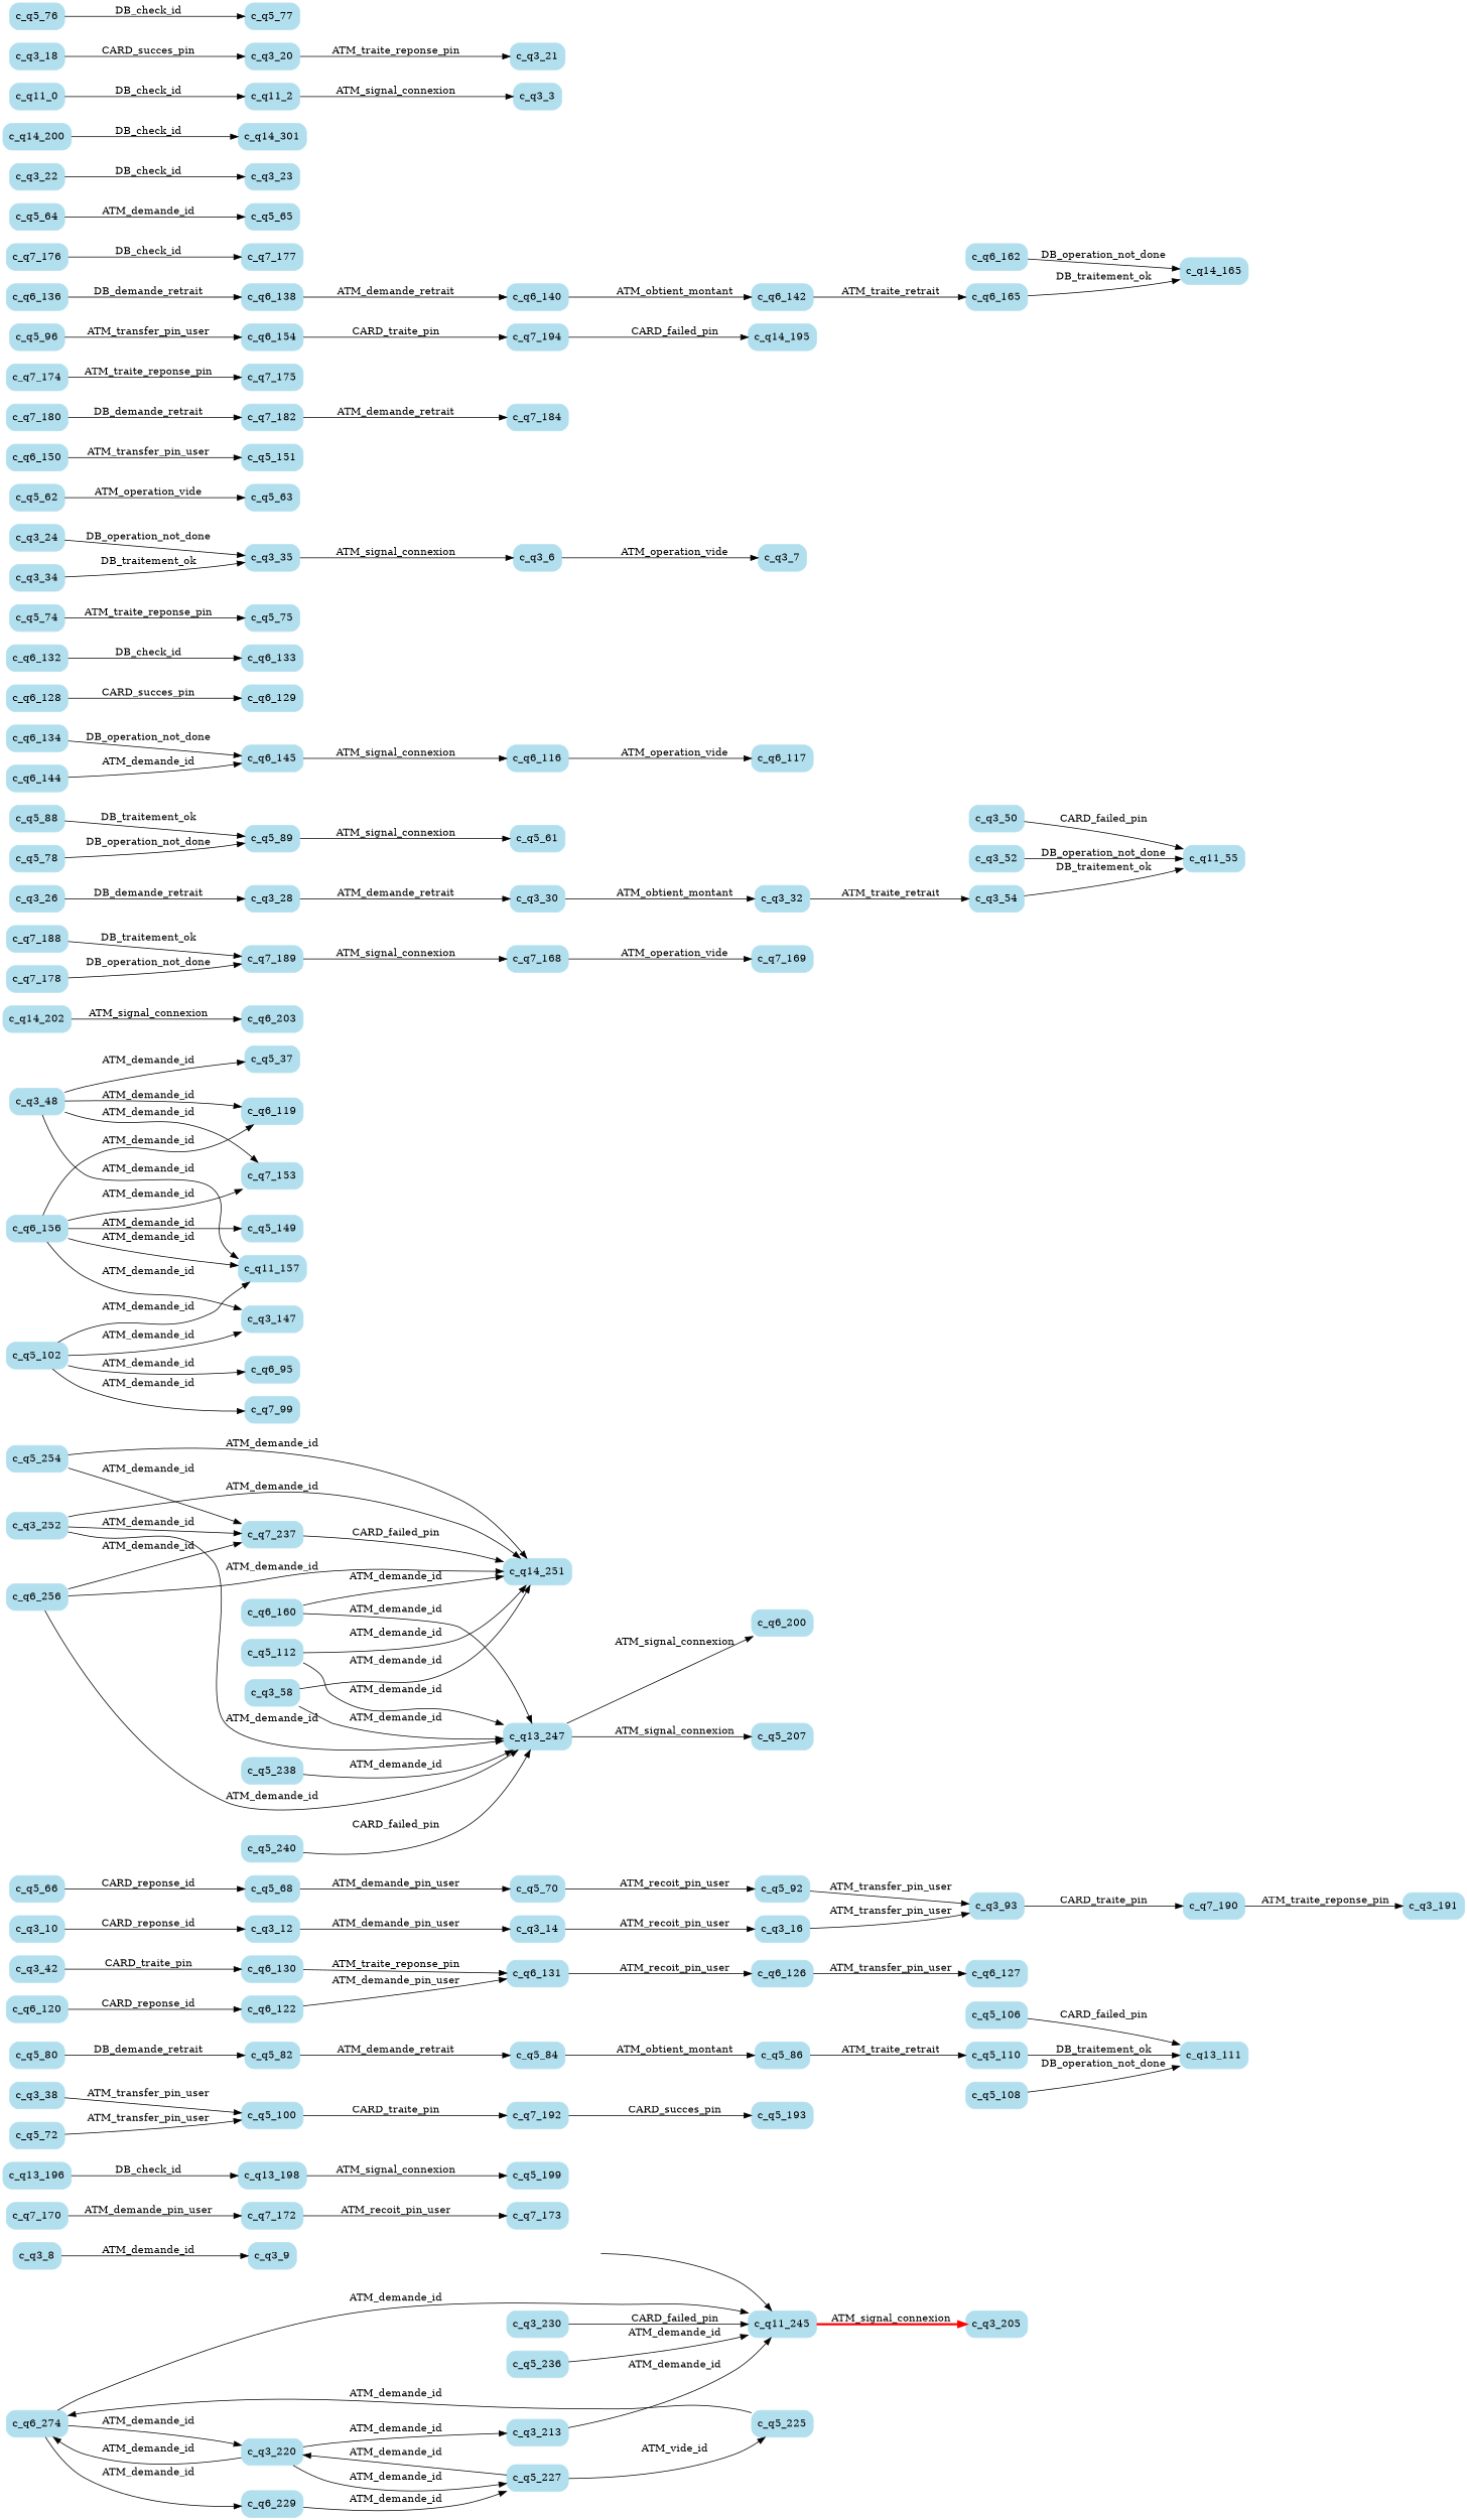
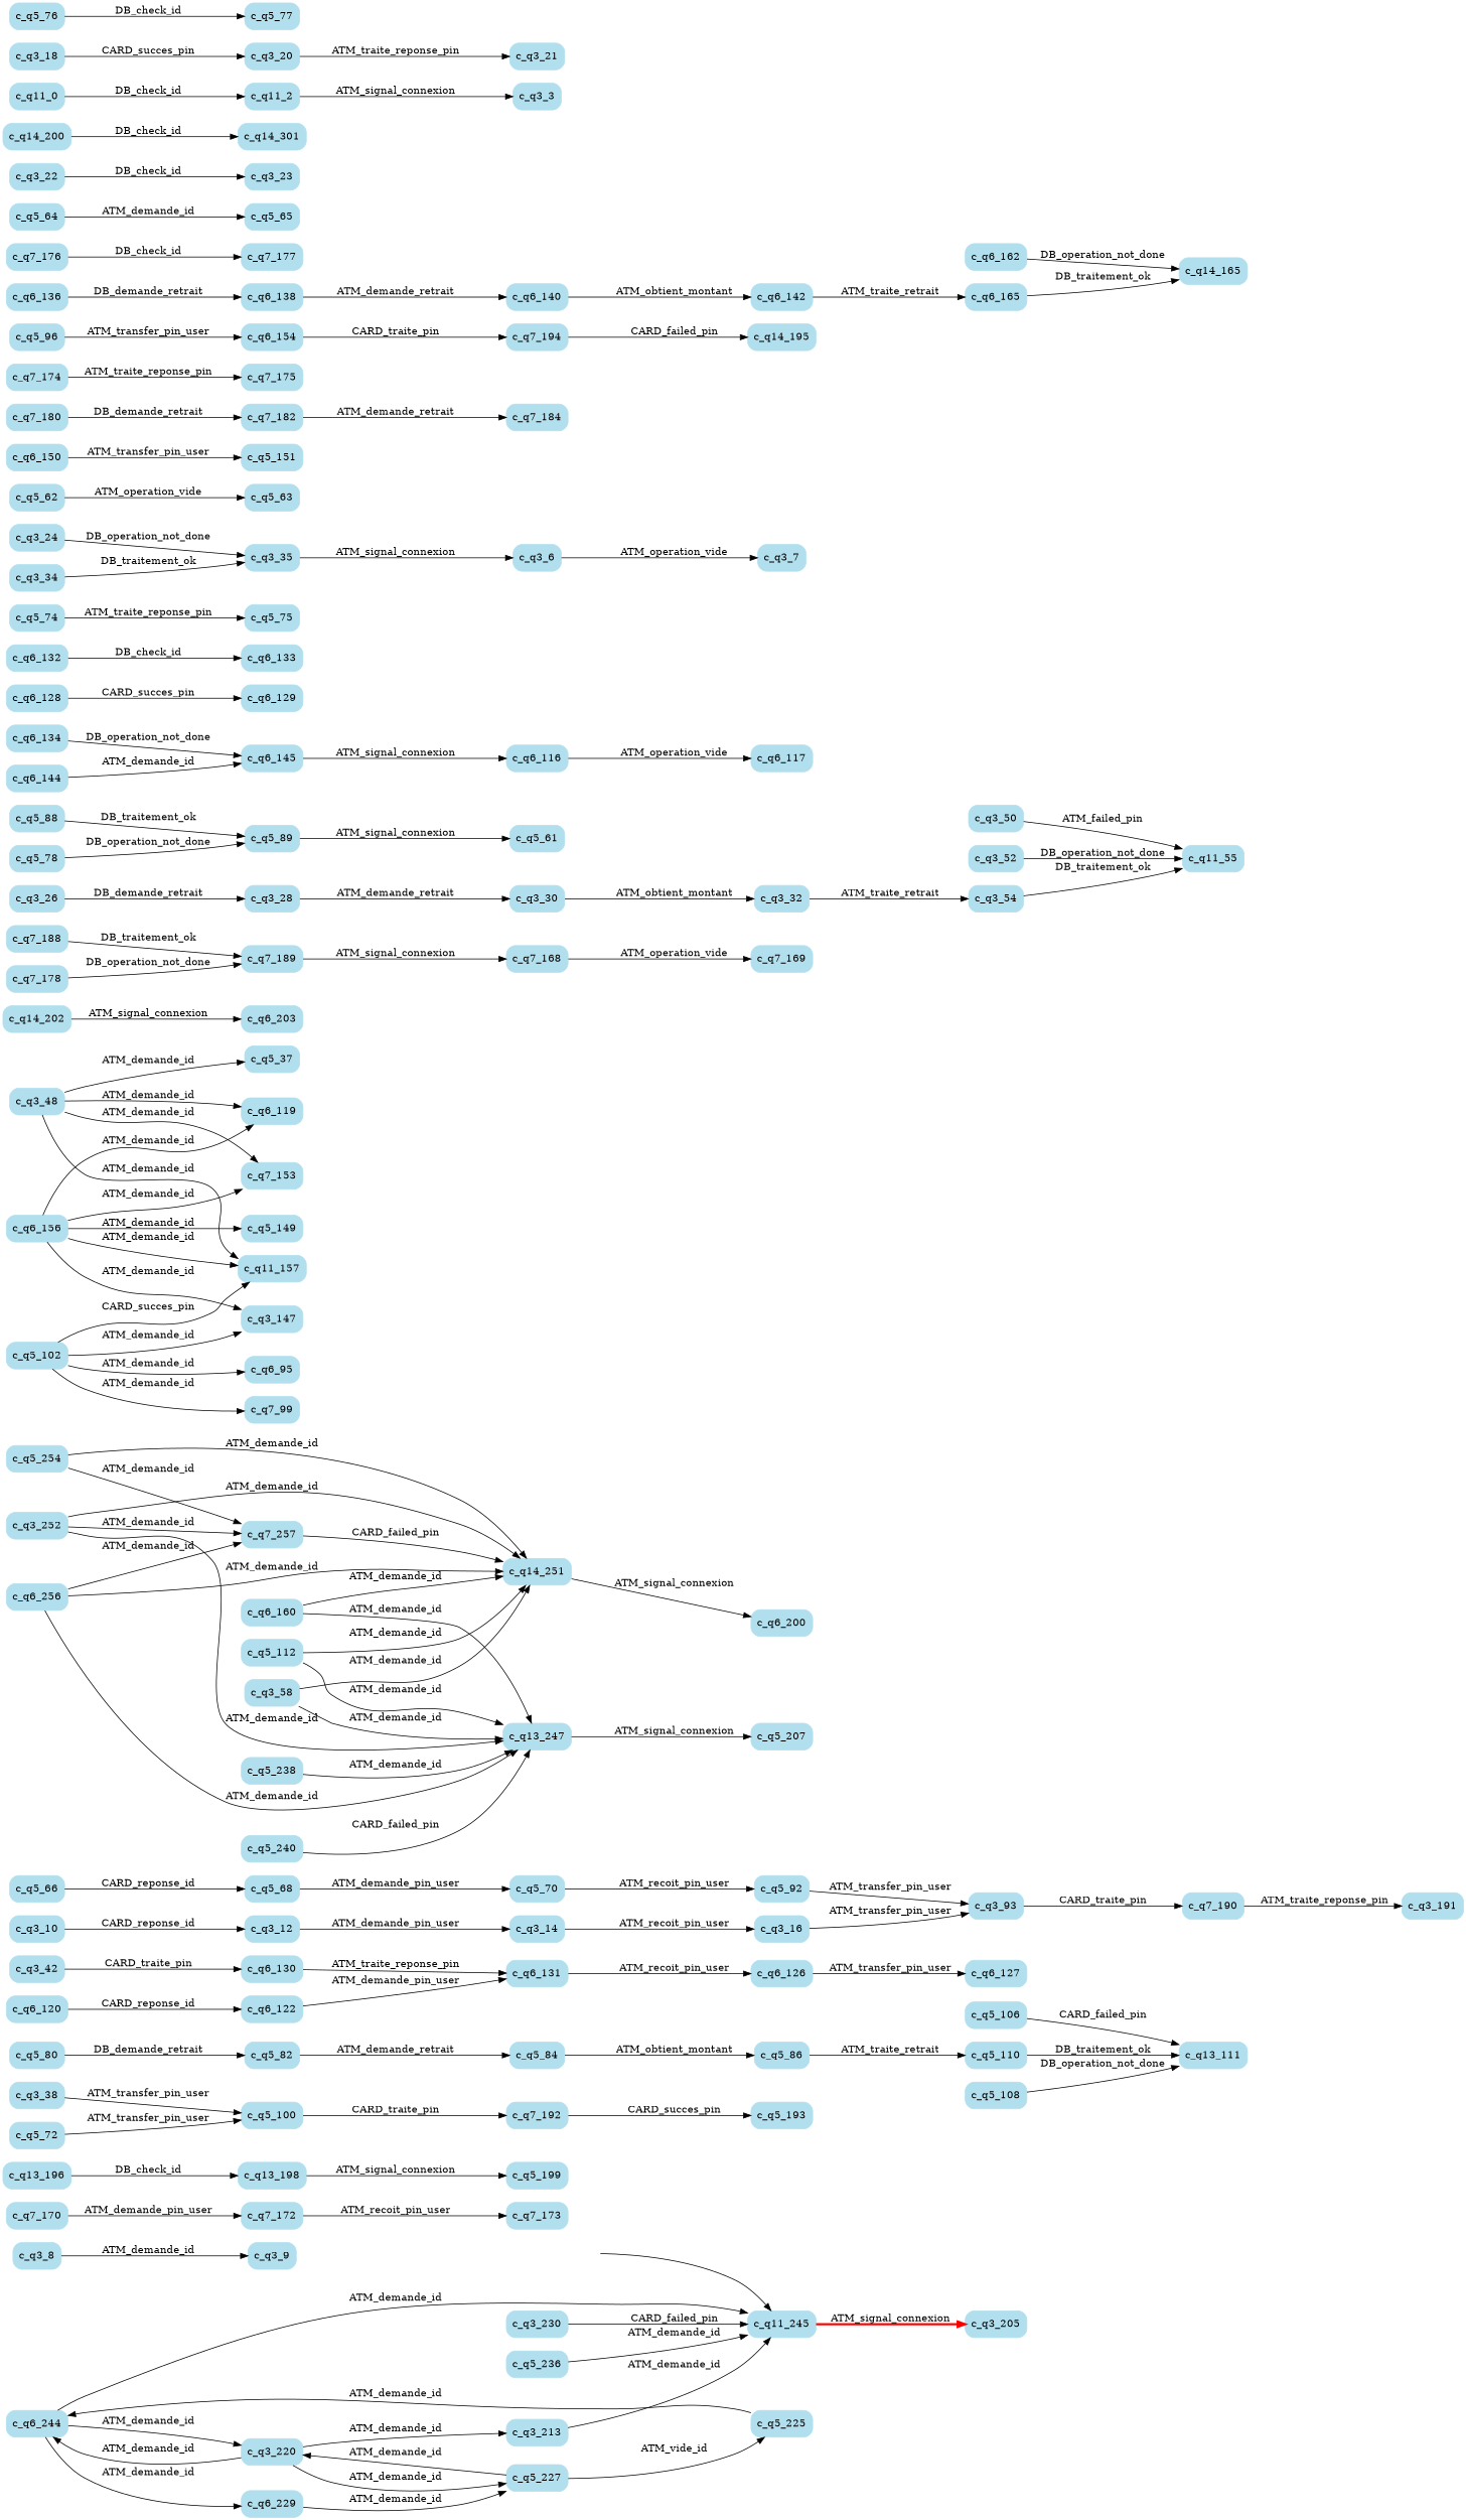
  digraph {
    rankdir=LR
    node [style="rounded, filled" color=lightblue2 shape=box]
    start_c_q11_245 [style=invisible color="" shape=""]
    n2 [label=c_q11_245]
    n3 [label=c_q3_205]
    n4 [label=c_q3_9]
    n5 [label=c_q7_173]
    n6 [label=c_q13_198]
    n7 [label=c_q5_199]
    n8 [label=c_q3_38]
    n9 [label=c_q5_100]
    n10 [label=c_q7_192]
    n11 [label=c_q5_106]
    n12 [label=c_q13_111]
    n13 [label=c_q6_122]
    n14 [label=c_q6_131]
    n15 [label=c_q6_126]
    n16 [label=c_q5_66]
    n17 [label=c_q5_68]
    n18 [label=c_q5_70]
    n19 [label=c_q6_160]
    n20 [label=c_q14_251]
    n21 [label=c_q13_247]
    n22 [label=c_q6_200]
    n23 [label=c_q5_207]
    n24 [label=c_q6_119]
    n25 [label=c_q14_202]
    n26 [label=c_q6_203]
    n27 [label=c_q5_225]
-   n28 [label=c_q6_274]
+   n28 [label=c_q6_244]
    n29 [label=c_q3_220]
    n30 [label=c_q6_229]
    n31 [label=c_q7_188]
    n32 [label=c_q7_189]
    n33 [label=c_q3_50]
    n34 [label=c_q11_55]
    n35 [label=c_q5_88]
    n36 [label=c_q5_89]
    n37 [label=c_q5_61]
    n38 [label=c_q11_157]
    n39 [label=c_q7_168]
    n40 [label=c_q3_16]
    n41 [label=c_q3_93]
    n42 [label=c_q7_190]
    n43 [label=c_q6_116]
    n44 [label=c_q6_117]
    n45 [label=c_q5_193]
    n46 [label=c_q7_170]
    n47 [label=c_q7_172]
    n48 [label=c_q3_12]
    n49 [label=c_q3_14]
    n50 [label=c_q6_128]
    n51 [label=c_q6_129]
    n52 [label=c_q6_132]
    n53 [label=c_q6_133]
    n54 [label=c_q3_8]
    n55 [label=c_q5_74]
    n56 [label=c_q5_75]
    n57 [label=c_q5_149]
    n58 [label=c_q3_6]
    n59 [label=c_q3_7]
    n60 [label=c_q5_62]
    n61 [label=c_q5_63]
    n62 [label=c_q3_191]
    n63 [label=c_q6_156]
    n64 [label=c_q7_153]
    n65 [label=c_q3_147]
    n66 [label=c_q3_48]
    n67 [label=c_q5_37]
    n68 [label=c_q6_150]
    n69 [label=c_q5_151]
    n70 [label=c_q7_182]
    n71 [label=c_q7_184]
    n72 [label=c_q5_112]
    n73 [label=c_q3_42]
    n74 [label=c_q6_130]
-   n75 [label=c_q7_237]
+   n75 [label=c_q7_257]
    n76 [label=c_q6_120]
    n77 [label=c_q3_52]
    n78 [label=c_q7_175]
    n79 [label=c_q5_227]
    n80 [label=c_q3_213]
    n81 [label=c_q14_195]
    n82 [label=c_q3_35]
    n83 [label=c_q5_84]
    n84 [label=c_q5_86]
    n85 [label=c_q5_110]
    n86 [label=c_q5_240]
    n87 [label=c_q3_10]
    n88 [label=c_q6_138]
    n89 [label=c_q6_140]
    n90 [label=c_q6_142]
    n91 [label=c_q7_177]
    n92 [label=c_q5_64]
    n93 [label=c_q5_65]
    n94 [label=c_q3_23]
    n95 [label=c_q3_230]
    n96 [label=c_q6_127]
    n97 [label=c_q14_200]
    n98 [label=c_q14_301]
    n99 [label=c_q3_30]
    n100 [label=c_q3_32]
    n101 [label=c_q3_54]
    n102 [label=c_q7_169]
    n103 [label=c_q11_0]
    n104 [label=c_q11_2]
    n105 [label=c_q3_3]
    n106 [label=c_q5_72]
    n107 [label=c_q6_134]
    n108 [label=c_q6_145]
    n109 [label=c_q3_252]
    n110 [label=c_q5_254]
    n111 [label=c_q7_176]
    n112 [label=c_q3_24]
    n113 [label=c_q6_162]
    n114 [label=c_q14_165]
    n115 [label=c_q6_154]
    n116 [label=c_q7_194]
    n117 [label=c_q3_21]
    n118 [label=c_q7_99]
    n119 [label=c_q5_96]
    n120 [label=c_q6_136]
    n121 [label=c_q3_18]
    n122 [label=c_q3_20]
    n123 [label=c_q5_82]
    n124 [label=c_q5_76]
    n125 [label=c_q5_77]
    n126 [label=c_q13_196]
    n127 [label=c_q3_34]
    n128 [label=c_q5_78]
    n129 [label=c_q5_92]
    n130 [label=c_q3_22]
    n131 [label=c_q6_165]
    n132 [label=c_q7_180]
    n133 [label=c_q5_108]
    n134 [label=c_q3_26]
    n135 [label=c_q3_28]
    n136 [label=c_q7_174]
    n137 [label=c_q3_58]
    n138 [label=c_q5_238]
    n139 [label=c_q5_80]
    n140 [label=c_q6_95]
    n141 [label=c_q6_144]
    n142 [label=c_q7_178]
    n143 [label=c_q5_102]
    n144 [label=c_q6_256]
    n145 [label=c_q5_236]
    start_c_q11_245 -> n2
    n2 -> n3 [color=red label=ATM_signal_connexion penwidth=3]
    n6 -> n7 [label=ATM_signal_connexion]
    n8 -> n9 [label=ATM_transfer_pin_user]
    n9 -> n10 [label=CARD_traite_pin]
    n10 -> n45 [label=CARD_succes_pin]
    n11 -> n12 [label=CARD_failed_pin]
    n13 -> n14 [label=ATM_demande_pin_user]
    n14 -> n15 [label=ATM_recoit_pin_user]
    n15 -> n96 [label=ATM_transfer_pin_user]
    n16 -> n17 [label=CARD_reponse_id]
    n17 -> n18 [label=ATM_demande_pin_user]
    n18 -> n129 [label=ATM_recoit_pin_user]
    n19 -> n20 [label=ATM_demande_id]
    n19 -> n21 [label=ATM_demande_id]
-   n21 -> n22 [label=ATM_signal_connexion]
+   n20 -> n22 [label=ATM_signal_connexion]
    n21 -> n23 [label=ATM_signal_connexion]
    n25 -> n26 [label=ATM_signal_connexion]
    n27 -> n28 [label=ATM_demande_id]
    n28 -> n2 [label=ATM_demande_id]
    n28 -> n29 [label=ATM_demande_id]
    n28 -> n30 [label=ATM_demande_id]
    n29 -> n28 [label=ATM_demande_id]
    n29 -> n79 [label=ATM_demande_id]
    n29 -> n80 [label=ATM_demande_id]
    n30 -> n79 [label=ATM_demande_id]
    n31 -> n32 [label=DB_traitement_ok]
    n32 -> n39 [label=ATM_signal_connexion]
-   n33 -> n34 [label=CARD_failed_pin]
+   n33 -> n34 [label=ATM_failed_pin]
    n35 -> n36 [label=DB_traitement_ok]
    n36 -> n37 [label=ATM_signal_connexion]
    n39 -> n102 [label=ATM_operation_vide]
    n40 -> n41 [label=ATM_transfer_pin_user]
    n41 -> n42 [label=CARD_traite_pin]
    n42 -> n62 [label=ATM_traite_reponse_pin]
    n43 -> n44 [label=ATM_operation_vide]
    n46 -> n47 [label=ATM_demande_pin_user]
    n47 -> n5 [label=ATM_recoit_pin_user]
    n48 -> n49 [label=ATM_demande_pin_user]
    n49 -> n40 [label=ATM_recoit_pin_user]
    n50 -> n51 [label=CARD_succes_pin]
    n52 -> n53 [label=DB_check_id]
    n54 -> n4 [label=ATM_demande_id]
    n55 -> n56 [label=ATM_traite_reponse_pin]
    n58 -> n59 [label=ATM_operation_vide]
    n60 -> n61 [label=ATM_operation_vide]
    n63 -> n24 [label=ATM_demande_id]
    n63 -> n38 [label=ATM_demande_id]
    n63 -> n57 [label=ATM_demande_id]
    n63 -> n64 [label=ATM_demande_id]
    n63 -> n65 [label=ATM_demande_id]
    n66 -> n24 [label=ATM_demande_id]
    n66 -> n38 [label=ATM_demande_id]
    n66 -> n64 [label=ATM_demande_id]
    n66 -> n67 [label=ATM_demande_id]
    n68 -> n69 [label=ATM_transfer_pin_user]
    n70 -> n71 [label=ATM_demande_retrait]
    n72 -> n20 [label=ATM_demande_id]
    n72 -> n21 [label=ATM_demande_id]
    n73 -> n74 [label=CARD_traite_pin]
    n74 -> n14 [label=ATM_traite_reponse_pin]
    n75 -> n20 [label=CARD_failed_pin]
    n76 -> n13 [label=CARD_reponse_id]
    n77 -> n34 [label=DB_operation_not_done]
    n79 -> n27 [label=ATM_vide_id]
    n79 -> n29 [label=ATM_demande_id]
    n80 -> n2 [label=ATM_demande_id]
    n82 -> n58 [label=ATM_signal_connexion]
    n83 -> n84 [label=ATM_obtient_montant]
    n84 -> n85 [label=ATM_traite_retrait]
    n85 -> n12 [label=DB_traitement_ok]
    n86 -> n21 [label=CARD_failed_pin]
    n87 -> n48 [label=CARD_reponse_id]
    n88 -> n89 [label=ATM_demande_retrait]
    n89 -> n90 [label=ATM_obtient_montant]
    n90 -> n131 [label=ATM_traite_retrait]
    n92 -> n93 [label=ATM_demande_id]
    n95 -> n2 [label=CARD_failed_pin]
    n97 -> n98 [label=DB_check_id]
    n99 -> n100 [label=ATM_obtient_montant]
    n100 -> n101 [label=ATM_traite_retrait]
    n101 -> n34 [label=DB_traitement_ok]
    n103 -> n104 [label=DB_check_id]
    n104 -> n105 [label=ATM_signal_connexion]
    n106 -> n9 [label=ATM_transfer_pin_user]
    n107 -> n108 [label=DB_operation_not_done]
    n108 -> n43 [label=ATM_signal_connexion]
    n109 -> n20 [label=ATM_demande_id]
    n109 -> n21 [label=ATM_demande_id]
    n109 -> n75 [label=ATM_demande_id]
    n110 -> n20 [label=ATM_demande_id]
    n110 -> n75 [label=ATM_demande_id]
    n111 -> n91 [label=DB_check_id]
    n112 -> n82 [label=DB_operation_not_done]
    n113 -> n114 [label=DB_operation_not_done]
    n115 -> n116 [label=CARD_traite_pin]
    n116 -> n81 [label=CARD_failed_pin]
    n119 -> n115 [label=ATM_transfer_pin_user]
    n120 -> n88 [label=DB_demande_retrait]
    n121 -> n122 [label=CARD_succes_pin]
    n122 -> n117 [label=ATM_traite_reponse_pin]
    n123 -> n83 [label=ATM_demande_retrait]
    n124 -> n125 [label=DB_check_id]
    n126 -> n6 [label=DB_check_id]
    n127 -> n82 [label=DB_traitement_ok]
    n128 -> n36 [label=DB_operation_not_done]
    n129 -> n41 [label=ATM_transfer_pin_user]
    n130 -> n94 [label=DB_check_id]
    n131 -> n114 [label=DB_traitement_ok]
    n132 -> n70 [label=DB_demande_retrait]
    n133 -> n12 [label=DB_operation_not_done]
    n134 -> n135 [label=DB_demande_retrait]
    n135 -> n99 [label=ATM_demande_retrait]
    n136 -> n78 [label=ATM_traite_reponse_pin]
    n137 -> n20 [label=ATM_demande_id]
    n137 -> n21 [label=ATM_demande_id]
    n138 -> n21 [label=ATM_demande_id]
    n139 -> n123 [label=DB_demande_retrait]
    n141 -> n108 [label=ATM_demande_id]
    n142 -> n32 [label=DB_operation_not_done]
-   n143 -> n38 [label=ATM_demande_id]
+   n143 -> n38 [label=CARD_succes_pin]
    n143 -> n65 [label=ATM_demande_id]
    n143 -> n118 [label=ATM_demande_id]
    n143 -> n140 [label=ATM_demande_id]
    n144 -> n20 [label=ATM_demande_id]
    n144 -> n21 [label=ATM_demande_id]
    n144 -> n75 [label=ATM_demande_id]
    n145 -> n2 [label=ATM_demande_id]
  }
